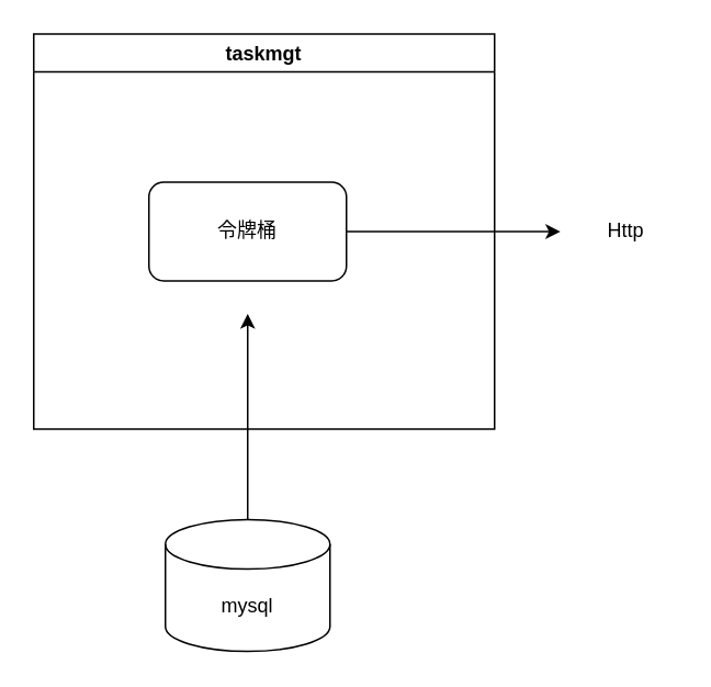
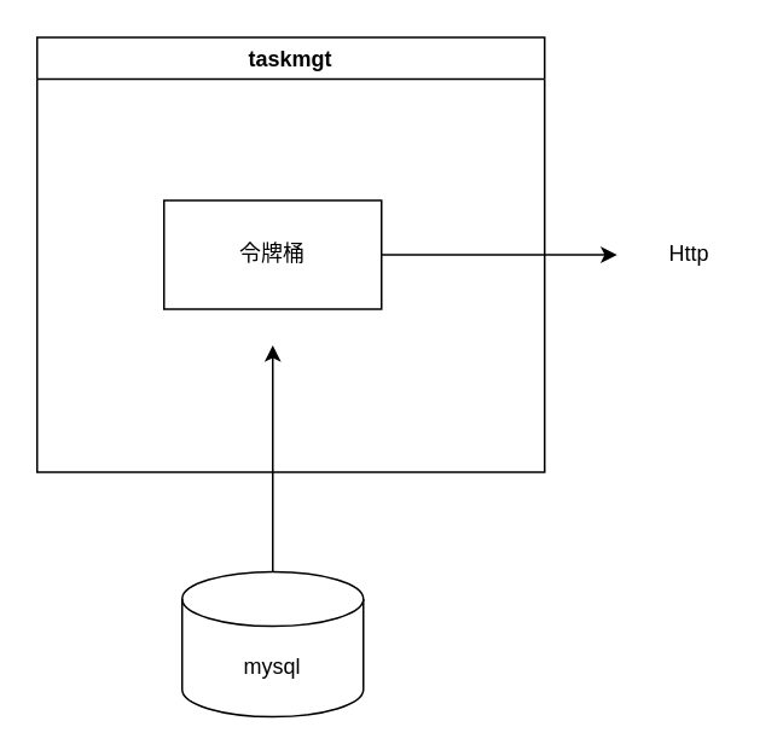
  <mxCell id="0" />
  <mxCell id="1" parent="0" />
  <mxCell id="2" value="taskmgt" style="swimlane;" parent="1" vertex="1"><mxGeometry x="20" y="20" width="280" height="240" as="geometry" /></mxCell>
- <mxCell id="3" value="令牌桶" style="whiteSpace=wrap;html=1;rounded=1;" parent="2" vertex="1"><mxGeometry x="70" y="90" width="120" height="60" as="geometry" /></mxCell>
+ <mxCell id="3" value="令牌桶" style="rounded=0;whiteSpace=wrap;html=1;" parent="2" vertex="1"><mxGeometry x="70" y="90" width="120" height="60" as="geometry" /></mxCell>
  <mxCell id="4" style="edgeStyle=orthogonalEdgeStyle;rounded=0;orthogonalLoop=1;jettySize=auto;html=1;" parent="1" source="5" edge="1"><mxGeometry relative="1" as="geometry"><mxPoint x="150" y="190" as="targetPoint" /></mxGeometry></mxCell>
  <mxCell id="5" value="mysql" style="shape=cylinder3;whiteSpace=wrap;html=1;boundedLbl=1;backgroundOutline=1;size=15;" parent="1" vertex="1"><mxGeometry x="100" y="315" width="100" height="80" as="geometry" /></mxCell>
  <mxCell id="6" style="edgeStyle=orthogonalEdgeStyle;rounded=0;orthogonalLoop=1;jettySize=auto;html=1;" parent="1" source="3" edge="1"><mxGeometry relative="1" as="geometry"><mxPoint x="340" y="140" as="targetPoint" /></mxGeometry></mxCell>
  <mxCell id="7" value="Http" style="text;html=1;strokeColor=none;fillColor=none;align=center;verticalAlign=middle;whiteSpace=wrap;rounded=0;" parent="1" vertex="1"><mxGeometry x="350" y="125" width="60" height="30" as="geometry" /></mxCell>
